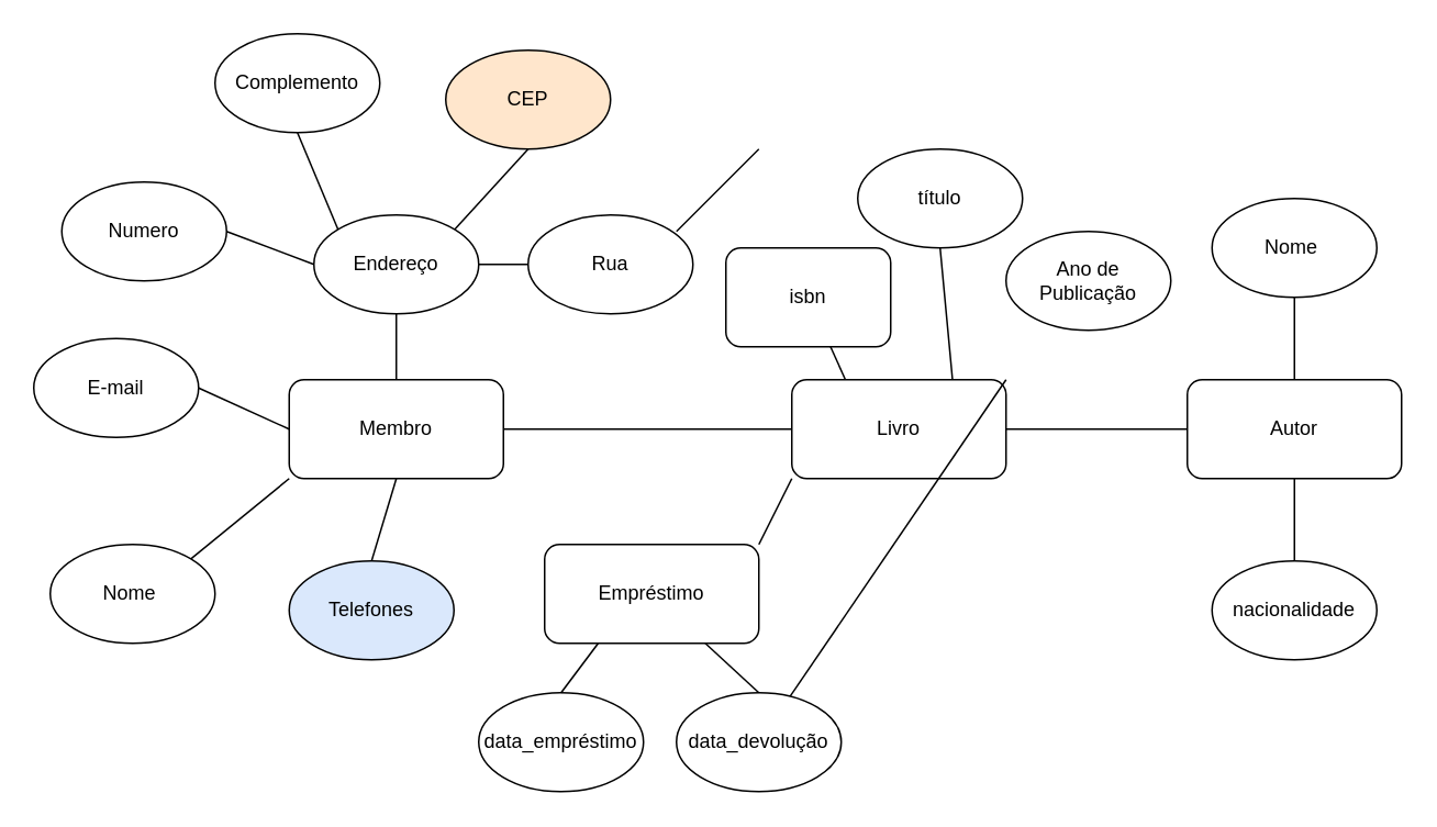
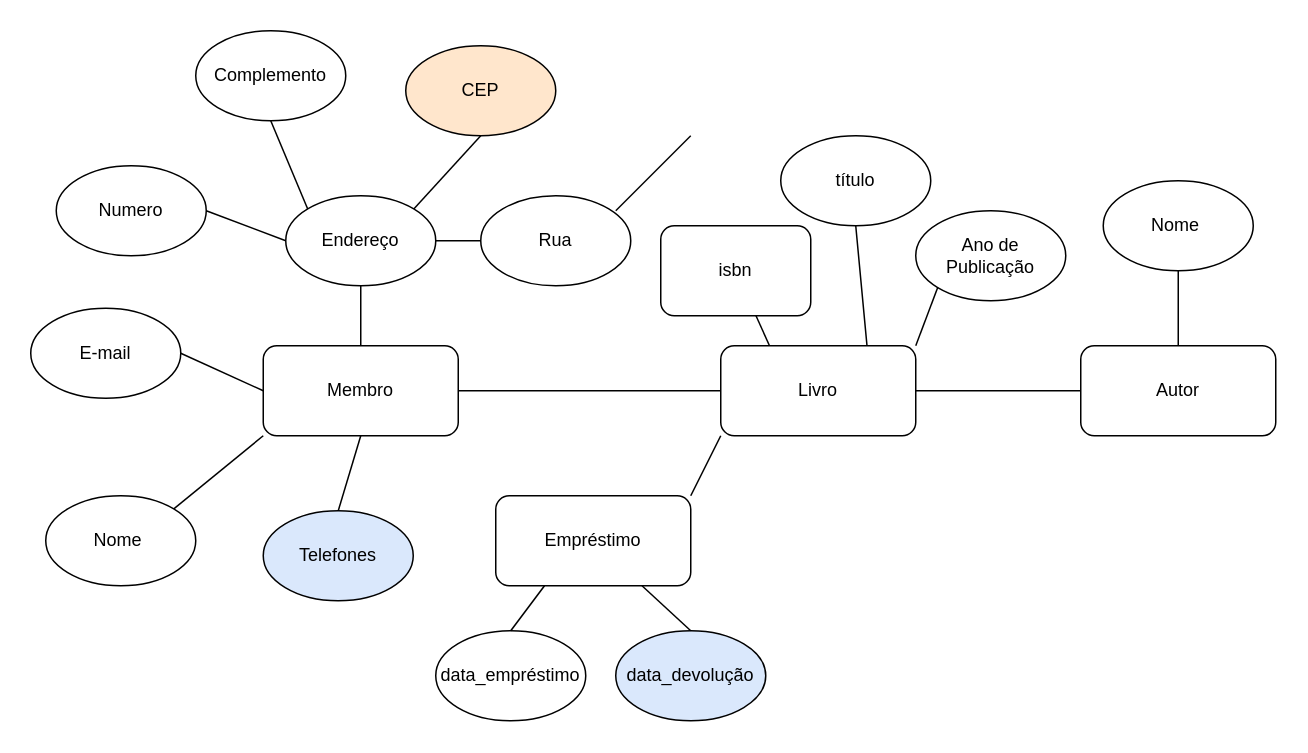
  <mxCell id="0" />
  <mxCell id="1" parent="0" />
  <mxCell id="2" value="Livro" style="rounded=1;whiteSpace=wrap;html=1;" vertex="1" parent="1"><mxGeometry x="480" y="230" width="130" height="60" as="geometry" /></mxCell>
  <mxCell id="3" value="isbn" style="whiteSpace=wrap;html=1;rounded=1;" vertex="1" parent="1"><mxGeometry x="440" y="150" width="100" height="60" as="geometry" /></mxCell>
  <mxCell id="4" value="título" style="ellipse;whiteSpace=wrap;html=1;" vertex="1" parent="1"><mxGeometry x="520" y="90" width="100" height="60" as="geometry" /></mxCell>
  <mxCell id="5" value="Ano de Publicação" style="ellipse;whiteSpace=wrap;html=1;" vertex="1" parent="1"><mxGeometry x="610" y="140" width="100" height="60" as="geometry" /></mxCell>
  <mxCell id="6" value="Autor" style="rounded=1;whiteSpace=wrap;html=1;" vertex="1" parent="1"><mxGeometry x="720" y="230" width="130" height="60" as="geometry" /></mxCell>
  <mxCell id="7" value="Empréstimo" style="rounded=1;whiteSpace=wrap;html=1;" vertex="1" parent="1"><mxGeometry x="330" y="330" width="130" height="60" as="geometry" /></mxCell>
  <mxCell id="8" value="Endereço" style="ellipse;whiteSpace=wrap;html=1;" vertex="1" parent="1"><mxGeometry x="190" y="130" width="100" height="60" as="geometry" /></mxCell>
  <mxCell id="9" value="Nome&amp;nbsp;" style="ellipse;whiteSpace=wrap;html=1;" vertex="1" parent="1"><mxGeometry x="735" y="120" width="100" height="60" as="geometry" /></mxCell>
- <mxCell id="10" value="nacionalidade" style="ellipse;whiteSpace=wrap;html=1;" vertex="1" parent="1"><mxGeometry x="735" y="340" width="100" height="60" as="geometry" /></mxCell>
  <mxCell id="11" value="" style="endArrow=none;html=1;exitX=0.25;exitY=0;exitDx=0;exitDy=0;" edge="1" parent="1" source="2" target="3"><mxGeometry width="50" height="50" relative="1" as="geometry"><mxPoint x="500" y="170" as="sourcePoint" /><mxPoint x="550" y="120" as="targetPoint" /></mxGeometry></mxCell>
  <mxCell id="12" value="" style="endArrow=none;html=1;exitX=0;exitY=0.5;exitDx=0;exitDy=0;entryX=1;entryY=0.5;entryDx=0;entryDy=0;" edge="1" parent="1" source="35" target="34"><mxGeometry width="50" height="50" relative="1" as="geometry"><mxPoint x="914.36" y="230.4" as="sourcePoint" /><mxPoint x="130" y="70" as="targetPoint" /></mxGeometry></mxCell>
- <mxCell id="13" value="" style="endArrow=none;html=1;exitX=0.5;exitY=1;exitDx=0;exitDy=0;entryX=0.5;entryY=0;entryDx=0;entryDy=0;" edge="1" parent="1" source="6" target="10"><mxGeometry width="50" height="50" relative="1" as="geometry"><mxPoint x="910" y="150.4" as="sourcePoint" /><mxPoint x="895.64" y="100" as="targetPoint" /></mxGeometry></mxCell>
  <mxCell id="14" value="" style="endArrow=none;html=1;exitX=0;exitY=0.5;exitDx=0;exitDy=0;entryX=1;entryY=0.5;entryDx=0;entryDy=0;" edge="1" parent="1" source="6" target="2"><mxGeometry width="50" height="50" relative="1" as="geometry"><mxPoint x="694.36" y="215.2" as="sourcePoint" /><mxPoint x="680" y="164.8" as="targetPoint" /></mxGeometry></mxCell>
- <mxCell id="15" value="" style="endArrow=none;html=1;exitX=1;exitY=0;exitDx=0;exitDy=0;" edge="1" parent="1" source="2" target="27"><mxGeometry width="50" height="50" relative="1" as="geometry"><mxPoint x="684.36" y="170.4" as="sourcePoint" /><mxPoint x="670" y="120" as="targetPoint" /></mxGeometry></mxCell>
+ <mxCell id="15" value="" style="endArrow=none;html=1;exitX=1;exitY=0;exitDx=0;exitDy=0;entryX=0;entryY=1;entryDx=0;entryDy=0;" edge="1" parent="1" source="2" target="5"><mxGeometry width="50" height="50" relative="1" as="geometry"><mxPoint x="684.36" y="170.4" as="sourcePoint" /><mxPoint x="670" y="120" as="targetPoint" /></mxGeometry></mxCell>
  <mxCell id="16" value="" style="endArrow=none;html=1;exitX=0.75;exitY=0;exitDx=0;exitDy=0;entryX=0.5;entryY=1;entryDx=0;entryDy=0;" edge="1" parent="1" source="2" target="4"><mxGeometry width="50" height="50" relative="1" as="geometry"><mxPoint x="584.36" y="150.4" as="sourcePoint" /><mxPoint x="570" y="100" as="targetPoint" /></mxGeometry></mxCell>
  <mxCell id="17" value="Complemento" style="ellipse;whiteSpace=wrap;html=1;" vertex="1" parent="1"><mxGeometry x="130" y="20" width="100" height="60" as="geometry" /></mxCell>
  <mxCell id="18" value="Numero" style="ellipse;whiteSpace=wrap;html=1;" vertex="1" parent="1"><mxGeometry x="37" y="110" width="100" height="60" as="geometry" /></mxCell>
  <mxCell id="19" value="Rua" style="ellipse;whiteSpace=wrap;html=1;" vertex="1" parent="1"><mxGeometry x="320" y="130" width="100" height="60" as="geometry" /></mxCell>
  <mxCell id="20" value="CEP" style="ellipse;whiteSpace=wrap;html=1;fillColor=#ffe6cc;" vertex="1" parent="1"><mxGeometry x="270" y="30" width="100" height="60" as="geometry" /></mxCell>
  <mxCell id="21" value="" style="endArrow=none;html=1;entryX=0;entryY=0.5;entryDx=0;entryDy=0;exitX=1;exitY=0.5;exitDx=0;exitDy=0;" edge="1" parent="1" source="18" target="8"><mxGeometry width="50" height="50" relative="1" as="geometry"><mxPoint x="1000" y="280" as="sourcePoint" /><mxPoint x="1050" y="230" as="targetPoint" /></mxGeometry></mxCell>
  <mxCell id="22" value="" style="endArrow=none;html=1;entryX=0;entryY=0.5;entryDx=0;entryDy=0;exitX=1;exitY=0.5;exitDx=0;exitDy=0;" edge="1" parent="1" source="8" target="19"><mxGeometry width="50" height="50" relative="1" as="geometry"><mxPoint x="1080" y="210" as="sourcePoint" /><mxPoint x="1150" y="180" as="targetPoint" /></mxGeometry></mxCell>
  <mxCell id="23" value="" style="endArrow=none;html=1;entryX=0.5;entryY=1;entryDx=0;entryDy=0;exitX=1;exitY=0;exitDx=0;exitDy=0;" edge="1" parent="1" source="8" target="20"><mxGeometry width="50" height="50" relative="1" as="geometry"><mxPoint x="1070" y="215" as="sourcePoint" /><mxPoint x="1120" y="165" as="targetPoint" /></mxGeometry></mxCell>
  <mxCell id="24" value="" style="endArrow=none;html=1;exitX=0.5;exitY=0;exitDx=0;exitDy=0;entryX=0.5;entryY=1;entryDx=0;entryDy=0;" edge="1" parent="1" source="26" target="35"><mxGeometry width="50" height="50" relative="1" as="geometry"><mxPoint x="800" y="250" as="sourcePoint" /><mxPoint x="770" y="240" as="targetPoint" /></mxGeometry></mxCell>
  <mxCell id="25" value="" style="endArrow=none;html=1;entryX=0.5;entryY=1;entryDx=0;entryDy=0;exitX=0;exitY=0;exitDx=0;exitDy=0;" edge="1" parent="1" source="8" target="17"><mxGeometry width="50" height="50" relative="1" as="geometry"><mxPoint x="1025" y="160" as="sourcePoint" /><mxPoint x="1075" y="110" as="targetPoint" /></mxGeometry></mxCell>
  <mxCell id="26" value="Telefones" style="ellipse;whiteSpace=wrap;html=1;fillColor=#dae8fc;" vertex="1" parent="1"><mxGeometry x="175" y="340" width="100" height="60" as="geometry" /></mxCell>
- <mxCell id="27" value="data_devolução" style="ellipse;whiteSpace=wrap;html=1;" vertex="1" parent="1"><mxGeometry x="410" y="420" width="100" height="60" as="geometry" /></mxCell>
+ <mxCell id="27" value="data_devolução" style="ellipse;whiteSpace=wrap;html=1;fillColor=#dae8fc;" vertex="1" parent="1"><mxGeometry x="410" y="420" width="100" height="60" as="geometry" /></mxCell>
  <mxCell id="28" value="data_empréstimo" style="ellipse;whiteSpace=wrap;html=1;" vertex="1" parent="1"><mxGeometry x="290" y="420" width="100" height="60" as="geometry" /></mxCell>
  <mxCell id="29" value="" style="endArrow=none;html=1;entryX=0.25;entryY=1;entryDx=0;entryDy=0;exitX=0.5;exitY=0;exitDx=0;exitDy=0;" edge="1" parent="1" source="28" target="7"><mxGeometry width="50" height="50" relative="1" as="geometry"><mxPoint x="470" y="370" as="sourcePoint" /><mxPoint x="509.645" y="330.003" as="targetPoint" /></mxGeometry></mxCell>
  <mxCell id="30" value="" style="endArrow=none;html=1;entryX=0.75;entryY=1;entryDx=0;entryDy=0;exitX=0.5;exitY=0;exitDx=0;exitDy=0;" edge="1" parent="1" source="27" target="7"><mxGeometry width="50" height="50" relative="1" as="geometry"><mxPoint x="600" y="360" as="sourcePoint" /><mxPoint x="639.645" y="321.213" as="targetPoint" /></mxGeometry></mxCell>
  <mxCell id="31" value="" style="endArrow=none;html=1;entryX=0.5;entryY=1;entryDx=0;entryDy=0;exitX=0.5;exitY=0;exitDx=0;exitDy=0;" edge="1" parent="1" source="35" target="8"><mxGeometry width="50" height="50" relative="1" as="geometry"><mxPoint x="210" y="138.79" as="sourcePoint" /><mxPoint x="249.645" y="100.003" as="targetPoint" /></mxGeometry></mxCell>
  <mxCell id="32" value="" style="endArrow=none;html=1;exitX=1;exitY=0;exitDx=0;exitDy=0;entryX=0;entryY=1;entryDx=0;entryDy=0;" edge="1" parent="1" source="7" target="2"><mxGeometry width="50" height="50" relative="1" as="geometry"><mxPoint x="535.18" y="258.79" as="sourcePoint" /><mxPoint x="560" y="230" as="targetPoint" /></mxGeometry></mxCell>
  <mxCell id="33" value="" style="endArrow=none;html=1;entryX=0;entryY=1;entryDx=0;entryDy=0;exitX=1;exitY=0;exitDx=0;exitDy=0;" edge="1" parent="1" source="36" target="35"><mxGeometry width="50" height="50" relative="1" as="geometry"><mxPoint x="145.36" y="288.79" as="sourcePoint" /><mxPoint x="185.005" y="250.003" as="targetPoint" /></mxGeometry></mxCell>
  <mxCell id="34" value="E-mail" style="ellipse;whiteSpace=wrap;html=1;" vertex="1" parent="1"><mxGeometry x="20" y="205" width="100" height="60" as="geometry" /></mxCell>
  <mxCell id="35" value="Membro" style="rounded=1;whiteSpace=wrap;html=1;" vertex="1" parent="1"><mxGeometry x="175" y="230" width="130" height="60" as="geometry" /></mxCell>
  <mxCell id="36" value="Nome&amp;nbsp;" style="ellipse;whiteSpace=wrap;html=1;" vertex="1" parent="1"><mxGeometry x="30" y="330" width="100" height="60" as="geometry" /></mxCell>
  <mxCell id="37" value="" style="endArrow=none;html=1;entryX=0.5;entryY=1;entryDx=0;entryDy=0;exitX=0.5;exitY=0;exitDx=0;exitDy=0;" edge="1" parent="1" source="6" target="9"><mxGeometry width="50" height="50" relative="1" as="geometry"><mxPoint x="760" y="230" as="sourcePoint" /><mxPoint x="810" y="180" as="targetPoint" /></mxGeometry></mxCell>
  <mxCell id="38" value="" style="endArrow=none;html=1;" edge="1" parent="1"><mxGeometry width="50" height="50" relative="1" as="geometry"><mxPoint x="410" y="140" as="sourcePoint" /><mxPoint x="460" y="90" as="targetPoint" /></mxGeometry></mxCell>
  <mxCell id="39" value="" style="endArrow=none;html=1;entryX=0;entryY=0.5;entryDx=0;entryDy=0;exitX=1;exitY=0.5;exitDx=0;exitDy=0;" edge="1" parent="1" source="35" target="2"><mxGeometry width="50" height="50" relative="1" as="geometry"><mxPoint x="320" y="280" as="sourcePoint" /><mxPoint x="370" y="230" as="targetPoint" /></mxGeometry></mxCell>
